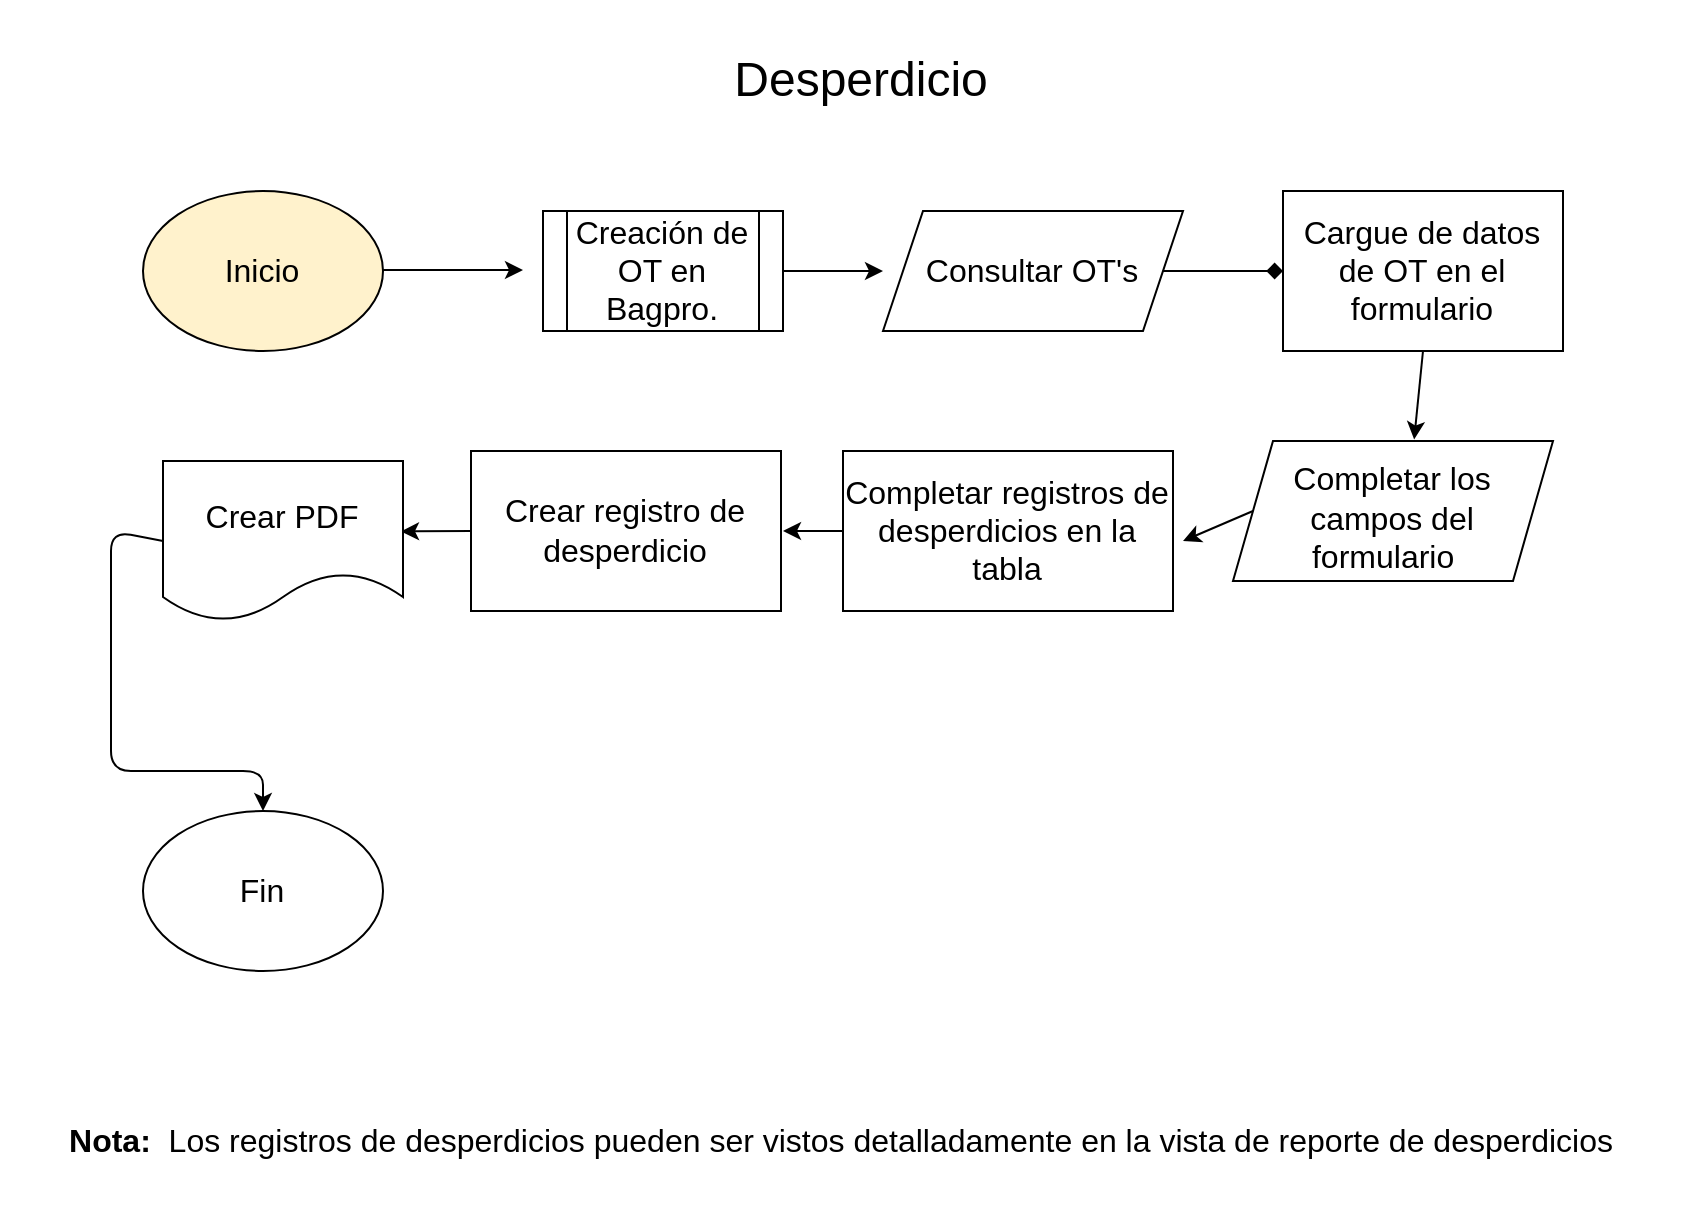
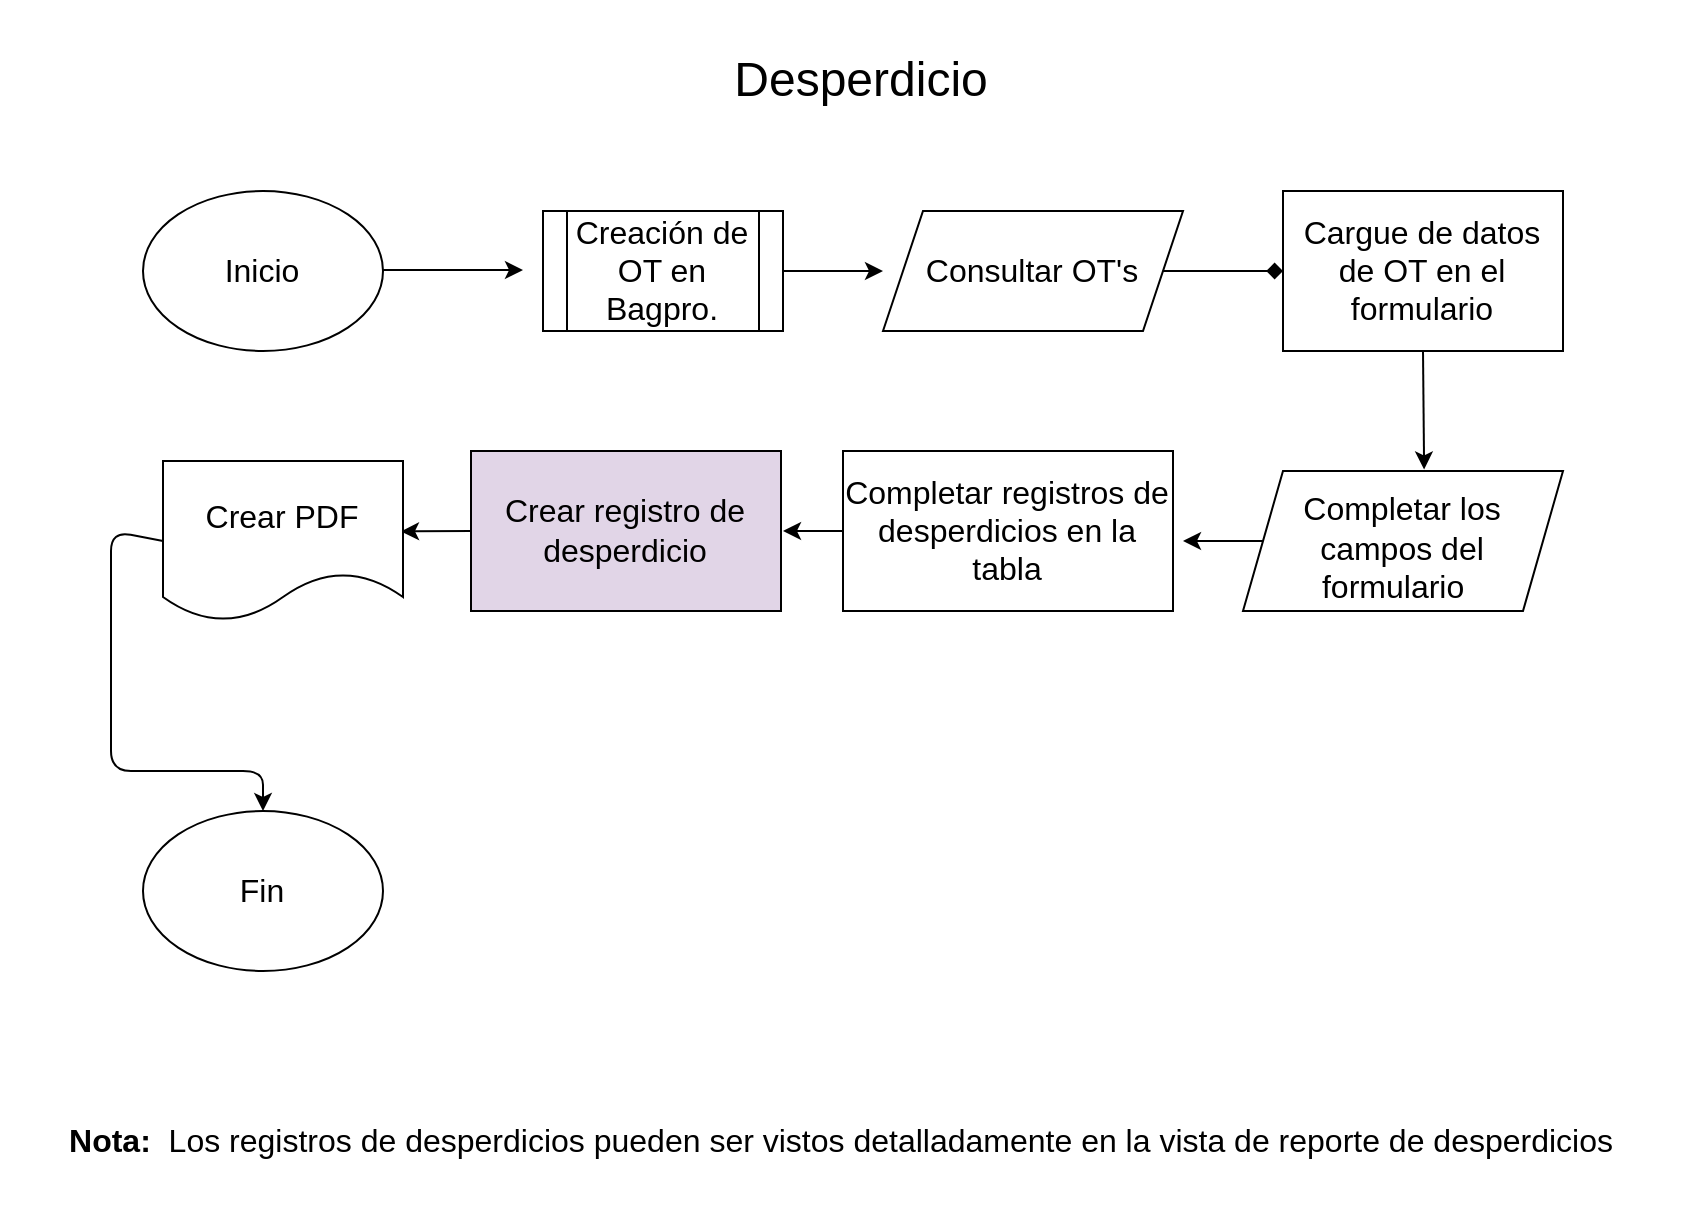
  <mxCell id="0" />
  <mxCell id="1" parent="0" />
  <mxCell id="2" value="Desperdicio" style="text;html=1;align=center;verticalAlign=middle;resizable=0;points=[];autosize=1;strokeColor=none;fillColor=none;fontSize=24;" vertex="1" parent="1"><mxGeometry x="355" y="20" width="150" height="40" as="geometry" /></mxCell>
  <mxCell id="3" style="edgeStyle=none;html=1;exitX=1;exitY=0.5;exitDx=0;exitDy=0;fontSize=16;" edge="1" parent="1"><mxGeometry relative="1" as="geometry"><mxPoint x="261" y="134.5" as="targetPoint" /><mxPoint x="181" y="134.5" as="sourcePoint" /></mxGeometry></mxCell>
- <mxCell id="4" value="&lt;font style=&quot;font-size: 16px;&quot;&gt;Inicio&lt;/font&gt;" style="ellipse;whiteSpace=wrap;html=1;fillColor=#fff2cc;" vertex="1" parent="1"><mxGeometry x="71" y="95" width="120" height="80" as="geometry" /></mxCell>
+ <mxCell id="4" value="&lt;font style=&quot;font-size: 16px;&quot;&gt;Inicio&lt;/font&gt;" style="ellipse;whiteSpace=wrap;html=1;" vertex="1" parent="1"><mxGeometry x="71" y="95" width="120" height="80" as="geometry" /></mxCell>
  <mxCell id="5" style="edgeStyle=none;html=1;exitX=1;exitY=0.5;exitDx=0;exitDy=0;fontSize=16;" edge="1" parent="1" source="6"><mxGeometry relative="1" as="geometry"><mxPoint x="441" y="135" as="targetPoint" /></mxGeometry></mxCell>
  <mxCell id="6" value="Creación de OT en Bagpro." style="shape=process;whiteSpace=wrap;html=1;backgroundOutline=1;fontSize=16;" vertex="1" parent="1"><mxGeometry x="271" y="105" width="120" height="60" as="geometry" /></mxCell>
  <mxCell id="7" style="edgeStyle=none;html=1;exitX=1;exitY=0.5;exitDx=0;exitDy=0;entryX=0;entryY=0.5;entryDx=0;entryDy=0;fontSize=16;endArrow=diamond;" edge="1" parent="1" source="8" target="10"><mxGeometry relative="1" as="geometry" /></mxCell>
  <mxCell id="8" value="&lt;br&gt;Consultar OT's&lt;br&gt;&amp;nbsp;" style="shape=parallelogram;perimeter=parallelogramPerimeter;whiteSpace=wrap;html=1;fixedSize=1;fontSize=16;" vertex="1" parent="1"><mxGeometry x="441" y="105" width="150" height="60" as="geometry" /></mxCell>
  <mxCell id="9" style="edgeStyle=none;html=1;exitX=0.5;exitY=1;exitDx=0;exitDy=0;fontSize=16;entryX=0.566;entryY=-0.011;entryDx=0;entryDy=0;entryPerimeter=0;" edge="1" parent="1" source="10" target="12"><mxGeometry relative="1" as="geometry"><mxPoint x="701" y="235" as="targetPoint" /></mxGeometry></mxCell>
  <mxCell id="10" value="Cargue de datos de OT en el formulario" style="rounded=0;whiteSpace=wrap;html=1;fontSize=16;" vertex="1" parent="1"><mxGeometry x="641" y="95" width="140" height="80" as="geometry" /></mxCell>
  <mxCell id="11" style="edgeStyle=none;html=1;exitX=0;exitY=0.5;exitDx=0;exitDy=0;fontSize=16;" edge="1" parent="1" source="12"><mxGeometry relative="1" as="geometry"><mxPoint x="591" y="270" as="targetPoint" /></mxGeometry></mxCell>
- <mxCell id="12" value="&lt;br&gt;Completar los campos del formulario&amp;nbsp;&amp;nbsp;" style="shape=parallelogram;perimeter=parallelogramPerimeter;whiteSpace=wrap;html=1;fixedSize=1;fontSize=16;verticalAlign=bottom;" vertex="1" parent="1"><mxGeometry x="616" y="220" width="160" height="70" as="geometry" /></mxCell>
+ <mxCell id="12" value="&lt;br&gt;Completar los campos del formulario&amp;nbsp;&amp;nbsp;" style="shape=parallelogram;perimeter=parallelogramPerimeter;whiteSpace=wrap;html=1;fixedSize=1;fontSize=16;verticalAlign=bottom;" vertex="1" parent="1"><mxGeometry x="621" y="235" width="160" height="70" as="geometry" /></mxCell>
  <mxCell id="13" style="edgeStyle=none;html=1;exitX=0;exitY=0.5;exitDx=0;exitDy=0;fontSize=16;" edge="1" parent="1" source="14"><mxGeometry relative="1" as="geometry"><mxPoint x="391" y="265" as="targetPoint" /></mxGeometry></mxCell>
  <mxCell id="14" value="Completar registros de desperdicios en la tabla" style="rounded=0;whiteSpace=wrap;html=1;fontSize=16;" vertex="1" parent="1"><mxGeometry x="421" y="225" width="165" height="80" as="geometry" /></mxCell>
  <mxCell id="15" style="edgeStyle=none;html=1;exitX=0;exitY=0.5;exitDx=0;exitDy=0;fontSize=16;" edge="1" parent="1" source="16"><mxGeometry relative="1" as="geometry"><mxPoint x="200" y="265.2" as="targetPoint" /></mxGeometry></mxCell>
- <mxCell id="16" value="Crear registro de desperdicio" style="rounded=0;whiteSpace=wrap;html=1;fontSize=16;" vertex="1" parent="1"><mxGeometry x="235" y="225" width="155" height="80" as="geometry" /></mxCell>
+ <mxCell id="16" value="Crear registro de desperdicio" style="rounded=0;whiteSpace=wrap;html=1;fontSize=16;fillColor=#e1d5e7;" vertex="1" parent="1"><mxGeometry x="235" y="225" width="155" height="80" as="geometry" /></mxCell>
  <mxCell id="17" style="edgeStyle=none;html=1;exitX=0;exitY=0.5;exitDx=0;exitDy=0;fontSize=16;" edge="1" parent="1" source="18" target="19"><mxGeometry relative="1" as="geometry"><Array as="points"><mxPoint x="55" y="265" /><mxPoint x="55" y="385" /><mxPoint x="131" y="385" /></Array></mxGeometry></mxCell>
  <mxCell id="18" value="Crear PDF" style="shape=document;whiteSpace=wrap;html=1;boundedLbl=1;fontSize=16;" vertex="1" parent="1"><mxGeometry x="81" y="230" width="120" height="80" as="geometry" /></mxCell>
  <mxCell id="19" value="&lt;span style=&quot;font-size: 16px;&quot;&gt;Fin&lt;/span&gt;" style="ellipse;whiteSpace=wrap;html=1;" vertex="1" parent="1"><mxGeometry x="71" y="405" width="120" height="80" as="geometry" /></mxCell>
  <mxCell id="20" value="&lt;b&gt;Nota:&lt;/b&gt;&amp;nbsp; Los registros de desperdicios pueden ser vistos detalladamente en la vista de reporte de desperdicios" style="text;html=1;align=center;verticalAlign=middle;resizable=0;points=[];autosize=1;strokeColor=none;fillColor=none;fontSize=16;" vertex="1" parent="1"><mxGeometry x="20" y="555" width="800" height="30" as="geometry" /></mxCell>
